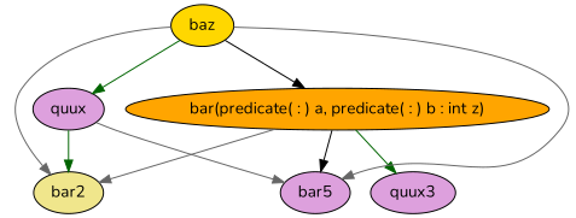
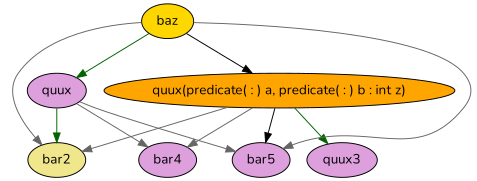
  digraph {
    fontname=Nunito
    node [fillcolor=plum fontname=Nunito style=filled]
    edge [color=gray40 fontname=Nunito]
    bar2 [fillcolor=khaki]
    quux
+   bar4
    bar5
-   "bar(predicate( : ) a, predicate( : ) b : int z)" [fillcolor=orange]
+   "bar(predicate( : ) a, predicate( : ) b : int z)" [fillcolor=orange label="quux(predicate( : ) a, predicate( : ) b : int z)"]
    n6 [label=quux3]
    baz [fillcolor=gold]
    quux -> bar2 [color=darkgreen]
+   quux -> bar4
    quux -> bar5
    "bar(predicate( : ) a, predicate( : ) b : int z)" -> bar2
+   "bar(predicate( : ) a, predicate( : ) b : int z)" -> bar4
    "bar(predicate( : ) a, predicate( : ) b : int z)" -> bar5 [color=black]
    "bar(predicate( : ) a, predicate( : ) b : int z)" -> n6 [color=darkgreen]
    baz -> bar2
    baz -> quux [color=darkgreen]
    baz -> bar5
    baz -> "bar(predicate( : ) a, predicate( : ) b : int z)" [color=black]
  }
